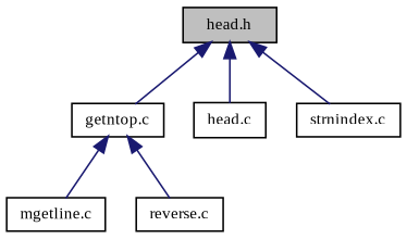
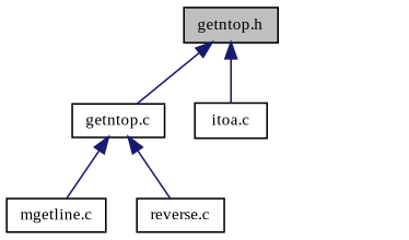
  digraph {
    fontname="Liberation Serif"
    node [color=black fillcolor=white fontname="Liberation Serif" fontsize=10 shape=record style=filled]
    edge [color=midnightblue dir=back fontname="Liberation Serif" fontsize=10 labelfontname=Helvetica labelfontsize=10 style=solid]
-   n1 [fillcolor=grey75 fontcolor=black height=0.2 label="head.h" width=0.4]
+   n1 [fillcolor=grey75 fontcolor=black height=0.2 label="getntop.h" width=0.4]
    n2 [height=0.2 label="getntop.c" width=0.4]
-   n3 [height=0.2 label="head.c" width=0.4]
-   n4 [height=0.2 label="strnindex.c" width=0.4]
+   n3 [height=0.2 label="itoa.c" width=0.4]
    n5 [height=0.2 label="mgetline.c" width=0.4]
    n6 [height=0.2 label="reverse.c" width=0.4]
    n1 -> n2
    n1 -> n3
-   n1 -> n4
    n2 -> n5
    n2 -> n6
  }
